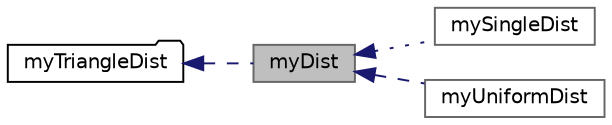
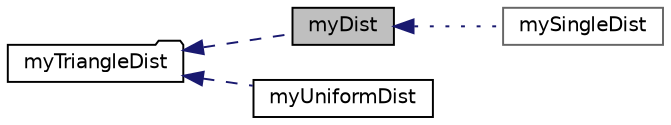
  digraph {
    fontname="DejaVu Sans"
    rankdir=LR
    node [color=gray40 fillcolor=white fontname="DejaVu Sans" fontsize=10 shape=box style=filled]
    edge [color=midnightblue dir=back fontname="DejaVu Sans" fontsize=10 labelfontname=Helvetica labelfontsize=10 style=dashed]
-   n1 [fillcolor=grey75 fontcolor=black height=0.2 label=myDist width=0.4]
+   n1 [color=black fillcolor=grey75 fontcolor=black height=0.2 label=myDist width=0.4]
    n2 [height=0.2 label=mySingleDist width=0.4]
-   n3 [height=0.2 label=myUniformDist width=0.4]
+   n3 [color=black height=0.2 label=myUniformDist width=0.4]
    n4 [color=black height=0.2 label=myTriangleDist shape=folder width=0.4]
    n1 -> n2 [style=dotted]
-   n1 -> n3
+   n4 -> n3
    n4 -> n1
  }
